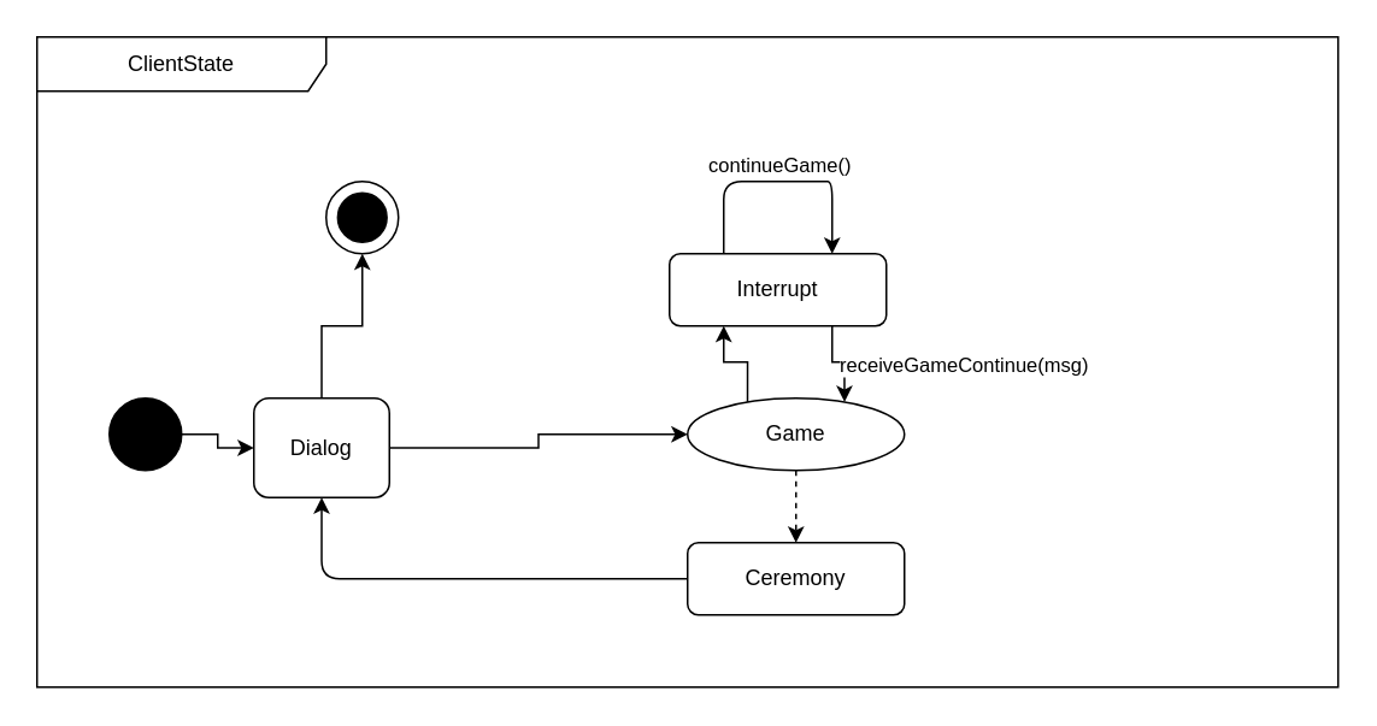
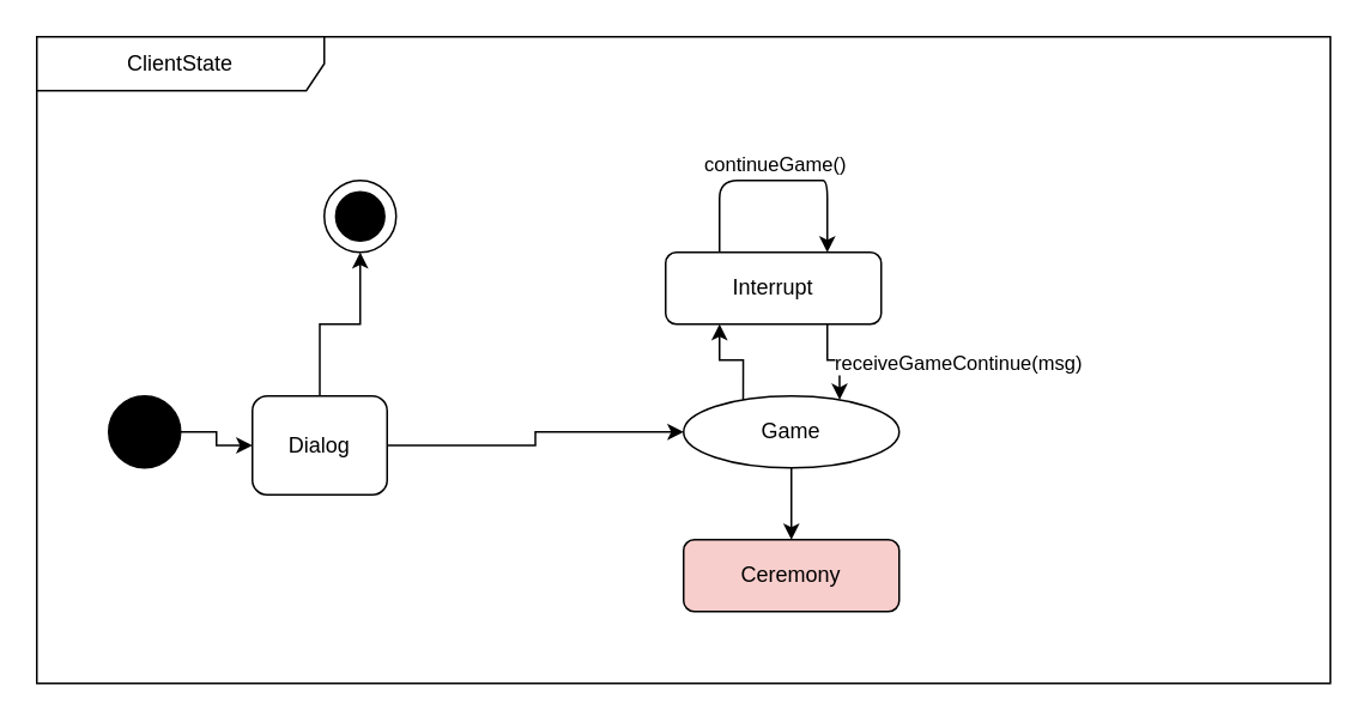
  <mxCell id="0" />
  <mxCell id="1" parent="0" />
  <mxCell id="2" value="ClientState" style="shape=umlFrame;whiteSpace=wrap;html=1;pointerEvents=0;recursiveResize=0;container=1;collapsible=0;width=160;" parent="1" vertex="1"><mxGeometry x="20" y="20" width="720" height="360" as="geometry" /></mxCell>
  <mxCell id="3" style="edgeStyle=orthogonalEdgeStyle;rounded=0;orthogonalLoop=1;jettySize=auto;html=1;entryX=0;entryY=0.5;entryDx=0;entryDy=0;exitX=1;exitY=0.5;exitDx=0;exitDy=0;" parent="2" source="4" target="10" edge="1"><mxGeometry relative="1" as="geometry"><mxPoint x="160" y="220" as="targetPoint" /><mxPoint x="80" y="220" as="sourcePoint" /></mxGeometry></mxCell>
  <mxCell id="4" value="" style="ellipse;whiteSpace=wrap;html=1;aspect=fixed;fillColor=#000000;" parent="2" vertex="1"><mxGeometry x="40" y="200" width="40" height="40" as="geometry" /></mxCell>
  <mxCell id="5" style="edgeStyle=orthogonalEdgeStyle;rounded=0;orthogonalLoop=1;jettySize=auto;html=1;entryX=0.5;entryY=1;entryDx=0;entryDy=0;exitX=0.5;exitY=0;exitDx=0;exitDy=0;" parent="2" source="10" target="7" edge="1"><mxGeometry relative="1" as="geometry"><mxPoint x="180" y="190" as="sourcePoint" /><mxPoint x="179.38" y="120" as="targetPoint" /></mxGeometry></mxCell>
- <mxCell id="6" style="edgeStyle=orthogonalEdgeStyle;rounded=1;orthogonalLoop=1;jettySize=auto;html=1;exitX=0;exitY=0.5;exitDx=0;exitDy=0;entryX=0.5;entryY=1;entryDx=0;entryDy=0;curved=0;" parent="2" source="13" target="10" edge="1"><mxGeometry relative="1" as="geometry"><mxPoint x="180" y="250" as="targetPoint" /></mxGeometry></mxCell>
  <mxCell id="7" value="" style="ellipse;whiteSpace=wrap;html=1;aspect=fixed;" parent="2" vertex="1"><mxGeometry x="160" y="80" width="40" height="40" as="geometry" /></mxCell>
  <mxCell id="8" value="" style="ellipse;whiteSpace=wrap;html=1;aspect=fixed;fillColor=#000000;" parent="2" vertex="1"><mxGeometry x="166.41" y="86.41" width="27.18" height="27.18" as="geometry" /></mxCell>
  <mxCell id="9" style="edgeStyle=orthogonalEdgeStyle;rounded=0;orthogonalLoop=1;jettySize=auto;html=1;entryX=0;entryY=0.5;entryDx=0;entryDy=0;exitX=1;exitY=0.5;exitDx=0;exitDy=0;" parent="2" source="10" target="12" edge="1"><mxGeometry relative="1" as="geometry"><mxPoint x="190" y="450" as="sourcePoint" /><mxPoint x="290" y="450" as="targetPoint" /></mxGeometry></mxCell>
  <mxCell id="10" value="Dialog" style="rounded=1;whiteSpace=wrap;html=1;" parent="2" vertex="1"><mxGeometry x="120" y="200" width="75" height="55" as="geometry" /></mxCell>
  <mxCell id="11" style="edgeStyle=orthogonalEdgeStyle;rounded=0;orthogonalLoop=1;jettySize=auto;html=1;exitX=0.25;exitY=0;exitDx=0;exitDy=0;entryX=0.25;entryY=1;entryDx=0;entryDy=0;" parent="2" source="12" target="17" edge="1"><mxGeometry relative="1" as="geometry" /></mxCell>
  <mxCell id="12" value="Game" style="ellipse;whiteSpace=wrap;html=1;" parent="2" vertex="1"><mxGeometry x="360" y="200" width="120" height="40" as="geometry" /></mxCell>
- <mxCell id="13" value="Ceremony" style="rounded=1;whiteSpace=wrap;html=1;" parent="2" vertex="1"><mxGeometry x="360" y="280" width="120" height="40" as="geometry" /></mxCell>
- <mxCell id="14" style="edgeStyle=orthogonalEdgeStyle;rounded=0;orthogonalLoop=1;jettySize=auto;html=1;entryX=0.5;entryY=0;entryDx=0;entryDy=0;exitX=0.5;exitY=1;exitDx=0;exitDy=0;dashed=1;" parent="2" source="12" target="13" edge="1"><mxGeometry relative="1" as="geometry" /></mxCell>
+ <mxCell id="13" value="Ceremony" style="rounded=1;whiteSpace=wrap;html=1;fillColor=#f8cecc;" parent="2" vertex="1"><mxGeometry x="360" y="280" width="120" height="40" as="geometry" /></mxCell>
+ <mxCell id="14" style="edgeStyle=orthogonalEdgeStyle;rounded=0;orthogonalLoop=1;jettySize=auto;html=1;entryX=0.5;entryY=0;entryDx=0;entryDy=0;exitX=0.5;exitY=1;exitDx=0;exitDy=0;" parent="2" source="12" target="13" edge="1"><mxGeometry relative="1" as="geometry" /></mxCell>
  <mxCell id="15" style="edgeStyle=orthogonalEdgeStyle;rounded=0;orthogonalLoop=1;jettySize=auto;html=1;exitX=0.75;exitY=1;exitDx=0;exitDy=0;entryX=0.75;entryY=0;entryDx=0;entryDy=0;" parent="2" source="17" target="12" edge="1"><mxGeometry relative="1" as="geometry" /></mxCell>
  <mxCell id="16" value="receiveGameContinue(msg)" style="edgeLabel;html=1;align=center;verticalAlign=middle;resizable=0;points=[];" parent="15" vertex="1" connectable="0"><mxGeometry x="-0.15" y="-1" relative="1" as="geometry"><mxPoint x="71" as="offset" /></mxGeometry></mxCell>
  <mxCell id="17" value="Interrupt" style="rounded=1;whiteSpace=wrap;html=1;" parent="2" vertex="1"><mxGeometry x="350" y="120" width="120" height="40" as="geometry" /></mxCell>
  <mxCell id="18" style="edgeStyle=orthogonalEdgeStyle;rounded=1;orthogonalLoop=1;jettySize=auto;html=1;exitX=0.25;exitY=0;exitDx=0;exitDy=0;entryX=0.75;entryY=0;entryDx=0;entryDy=0;curved=0;" parent="2" source="17" target="17" edge="1"><mxGeometry relative="1" as="geometry"><Array as="points"><mxPoint x="430" y="80" /><mxPoint x="490" y="80" /></Array></mxGeometry></mxCell>
  <mxCell id="19" value="continueGame()" style="edgeLabel;html=1;align=center;verticalAlign=middle;resizable=0;points=[];" parent="18" vertex="1" connectable="0"><mxGeometry x="-0.086" relative="1" as="geometry"><mxPoint x="6" y="-10" as="offset" /></mxGeometry></mxCell>
